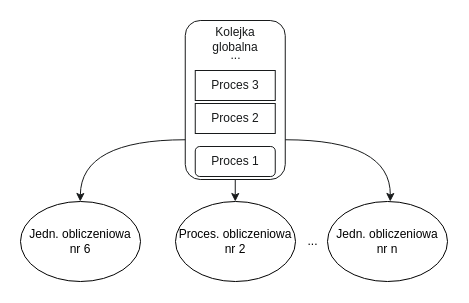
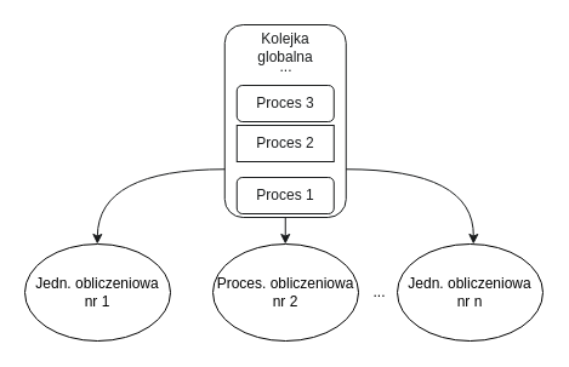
  <mxCell id="0" />
  <mxCell id="1" parent="0" />
- <mxCell id="2" value="&lt;div&gt;Jedn. obliczeniowa&lt;/div&gt;&lt;div&gt;nr 6&lt;/div&gt;" style="ellipse;whiteSpace=wrap;html=1;fillColor=none;" vertex="1" parent="1"><mxGeometry x="20" y="201" width="120" height="80" as="geometry" /></mxCell>
+ <mxCell id="2" value="&lt;div&gt;Jedn. obliczeniowa&lt;/div&gt;&lt;div&gt;nr 1&lt;/div&gt;" style="ellipse;whiteSpace=wrap;html=1;fillColor=none;" vertex="1" parent="1"><mxGeometry x="20" y="201" width="120" height="80" as="geometry" /></mxCell>
  <mxCell id="3" value="&lt;div&gt;Proces. obliczeniowa&lt;/div&gt;&lt;div&gt;nr 2&lt;br&gt;&lt;/div&gt;" style="ellipse;whiteSpace=wrap;html=1;fillColor=none;" vertex="1" parent="1"><mxGeometry x="175" y="201" width="120" height="80" as="geometry" /></mxCell>
  <mxCell id="4" value="&lt;div&gt;Jedn. obliczeniowa&lt;/div&gt;&lt;div&gt;nr n&lt;br&gt;&lt;/div&gt;" style="ellipse;whiteSpace=wrap;html=1;fillColor=none;" vertex="1" parent="1"><mxGeometry x="327" y="201" width="120" height="80" as="geometry" /></mxCell>
  <mxCell id="5" value="..." style="text;html=1;align=center;verticalAlign=middle;resizable=0;points=[];autosize=1;strokeColor=none;fillColor=none;" vertex="1" parent="1"><mxGeometry x="297" y="226" width="30" height="30" as="geometry" /></mxCell>
  <mxCell id="6" value="" style="rounded=1;whiteSpace=wrap;html=1;fillColor=none;fontColor=#1a5fb4;strokeColor=#181a1b;" vertex="1" parent="1"><mxGeometry x="184.76" y="20" width="100" height="159" as="geometry" /></mxCell>
- <mxCell id="7" value="Proces 3" style="whiteSpace=wrap;html=1;fillColor=none;fontColor=#181a1b;strokeColor=#181a1b;rounded=0;" vertex="1" parent="1"><mxGeometry x="194.76" y="70" width="80" height="30" as="geometry" /></mxCell>
+ <mxCell id="7" value="Proces 3" style="rounded=1;whiteSpace=wrap;html=1;fillColor=none;fontColor=#181a1b;strokeColor=#181a1b;" vertex="1" parent="1"><mxGeometry x="194.76" y="70" width="80" height="30" as="geometry" /></mxCell>
  <mxCell id="8" value="Proces 2" style="whiteSpace=wrap;html=1;fillColor=none;fontColor=#181a1b;strokeColor=#181a1b;rounded=0;" vertex="1" parent="1"><mxGeometry x="194.76" y="103" width="80" height="30" as="geometry" /></mxCell>
  <mxCell id="9" value="Proces 1" style="rounded=1;whiteSpace=wrap;html=1;fillColor=none;fontColor=#181a1b;strokeColor=#181a1b;" vertex="1" parent="1"><mxGeometry x="194.76" y="146" width="80" height="30" as="geometry" /></mxCell>
  <mxCell id="10" value="..." style="text;html=1;align=center;verticalAlign=middle;resizable=0;points=[];autosize=1;strokeColor=none;fillColor=none;fontColor=#181a1b;" vertex="1" parent="1"><mxGeometry x="219.76" y="40" width="30" height="30" as="geometry" /></mxCell>
  <mxCell id="11" style="edgeStyle=orthogonalEdgeStyle;rounded=0;orthogonalLoop=1;jettySize=auto;html=1;exitX=0.5;exitY=1;exitDx=0;exitDy=0;entryX=0.5;entryY=0;entryDx=0;entryDy=0;strokeColor=#181a1b;" edge="1" parent="1" source="6"><mxGeometry relative="1" as="geometry"><mxPoint x="234.76" y="201" as="targetPoint" /></mxGeometry></mxCell>
  <mxCell id="12" style="edgeStyle=orthogonalEdgeStyle;rounded=0;orthogonalLoop=1;jettySize=auto;html=1;exitX=0;exitY=0.75;exitDx=0;exitDy=0;entryX=0.5;entryY=0;entryDx=0;entryDy=0;curved=1;strokeColor=#181a1b;" edge="1" parent="1" source="6"><mxGeometry relative="1" as="geometry"><mxPoint x="79.76" y="201" as="targetPoint" /></mxGeometry></mxCell>
  <mxCell id="13" style="edgeStyle=orthogonalEdgeStyle;rounded=0;orthogonalLoop=1;jettySize=auto;html=1;exitX=1;exitY=0.75;exitDx=0;exitDy=0;entryX=0.5;entryY=0;entryDx=0;entryDy=0;curved=1;strokeColor=#181a1b;" edge="1" parent="1" source="6"><mxGeometry relative="1" as="geometry"><mxPoint x="389.76" y="201" as="targetPoint" /></mxGeometry></mxCell>
  <mxCell id="14" value="&lt;div&gt;Kolejka&lt;/div&gt;&lt;div&gt;globalna&lt;br&gt;&lt;/div&gt;" style="text;html=1;align=center;verticalAlign=middle;whiteSpace=wrap;rounded=0;fontColor=#181a1b;" vertex="1" parent="1"><mxGeometry x="204.76" y="24" width="60" height="30" as="geometry" /></mxCell>
